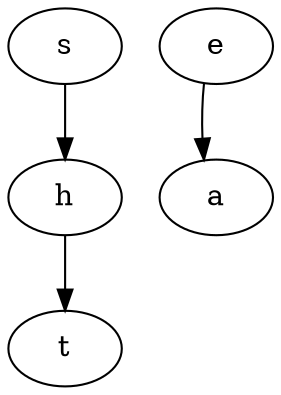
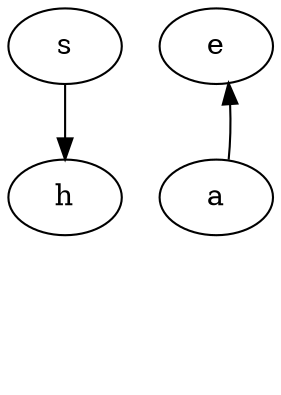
  digraph {
    s
    h
    e
    a
-   t
    s -> h
-   h -> t
-   e -> a
+   a -> e
  }
